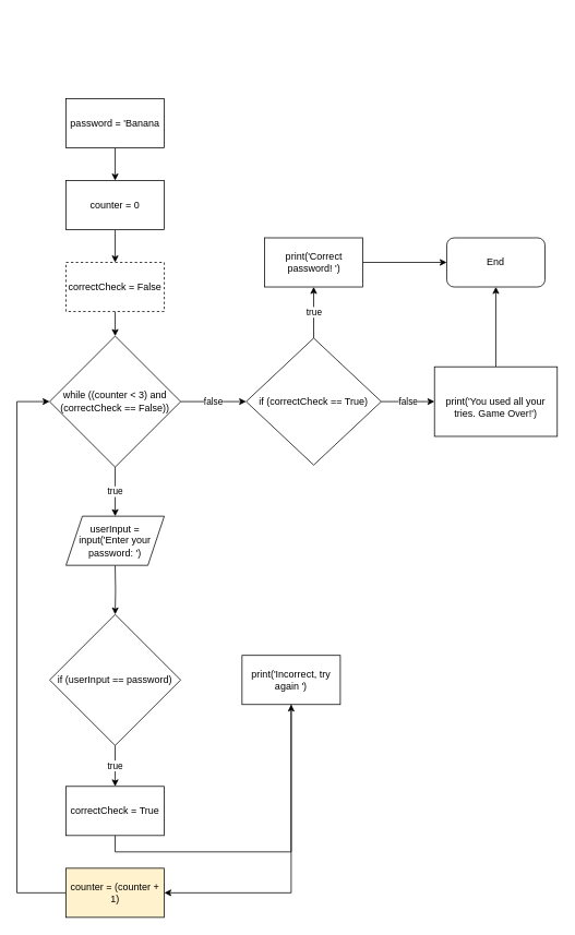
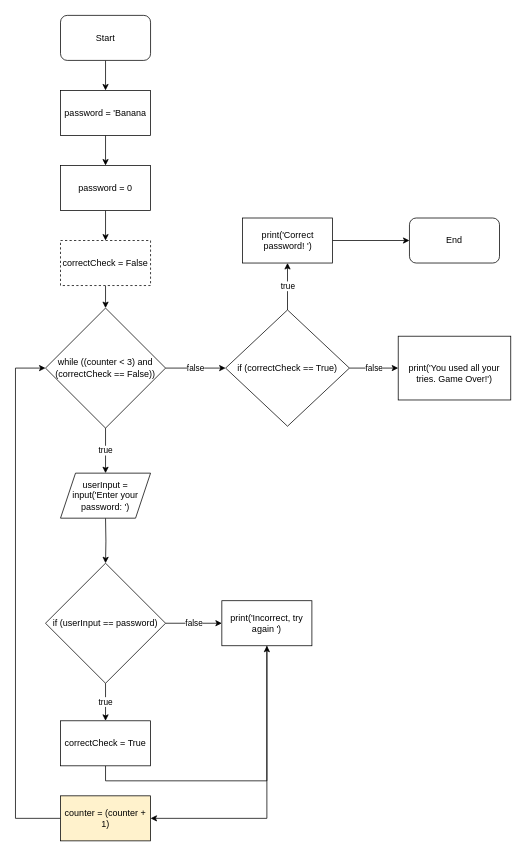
  <mxCell id="0" />
  <mxCell id="1" parent="0" />
+ <mxCell id="2" style="edgeStyle=orthogonalEdgeStyle;rounded=0;orthogonalLoop=1;jettySize=auto;html=1;exitX=0.5;exitY=1;exitDx=0;exitDy=0;entryX=0.5;entryY=0;entryDx=0;entryDy=0;" edge="1" parent="1" source="3" target="5"><mxGeometry relative="1" as="geometry" /></mxCell>
+ <mxCell id="3" value="Start" style="rounded=1;whiteSpace=wrap;html=1;" vertex="1" parent="1"><mxGeometry x="80" y="20" width="120" height="60" as="geometry" /></mxCell>
  <mxCell id="4" style="edgeStyle=orthogonalEdgeStyle;rounded=0;orthogonalLoop=1;jettySize=auto;html=1;exitX=0.5;exitY=1;exitDx=0;exitDy=0;entryX=0.5;entryY=0;entryDx=0;entryDy=0;" edge="1" parent="1" source="5" target="7"><mxGeometry relative="1" as="geometry" /></mxCell>
  <mxCell id="5" value="password = 'Banana" style="rounded=0;whiteSpace=wrap;html=1;" vertex="1" parent="1"><mxGeometry x="80" y="120" width="120" height="60" as="geometry" /></mxCell>
  <mxCell id="6" style="edgeStyle=orthogonalEdgeStyle;rounded=0;orthogonalLoop=1;jettySize=auto;html=1;exitX=0.5;exitY=1;exitDx=0;exitDy=0;entryX=0.5;entryY=0;entryDx=0;entryDy=0;" edge="1" parent="1" source="7" target="9"><mxGeometry relative="1" as="geometry" /></mxCell>
- <mxCell id="7" value="counter = 0" style="rounded=0;whiteSpace=wrap;html=1;" vertex="1" parent="1"><mxGeometry x="80" y="220" width="120" height="60" as="geometry" /></mxCell>
+ <mxCell id="7" value="password = 0" style="rounded=0;whiteSpace=wrap;html=1;" vertex="1" parent="1"><mxGeometry x="80" y="220" width="120" height="60" as="geometry" /></mxCell>
  <mxCell id="8" style="edgeStyle=orthogonalEdgeStyle;rounded=0;orthogonalLoop=1;jettySize=auto;html=1;exitX=0.5;exitY=1;exitDx=0;exitDy=0;entryX=0.5;entryY=0;entryDx=0;entryDy=0;" edge="1" parent="1" source="9" target="12"><mxGeometry relative="1" as="geometry" /></mxCell>
  <mxCell id="9" value="correctCheck = False" style="rounded=0;whiteSpace=wrap;html=1;dashed=1;" vertex="1" parent="1"><mxGeometry x="80" y="320" width="120" height="60" as="geometry" /></mxCell>
  <mxCell id="10" value="false" style="edgeStyle=orthogonalEdgeStyle;rounded=0;orthogonalLoop=1;jettySize=auto;html=1;exitX=1;exitY=0.5;exitDx=0;exitDy=0;entryX=0;entryY=0.5;entryDx=0;entryDy=0;" edge="1" parent="1" source="12" target="15"><mxGeometry relative="1" as="geometry" /></mxCell>
  <mxCell id="11" value="true" style="edgeStyle=orthogonalEdgeStyle;rounded=0;orthogonalLoop=1;jettySize=auto;html=1;exitX=0.5;exitY=1;exitDx=0;exitDy=0;" edge="1" parent="1" source="12"><mxGeometry relative="1" as="geometry"><mxPoint x="140" y="630" as="targetPoint" /></mxGeometry></mxCell>
  <mxCell id="12" value="while ((counter &amp;lt; 3) and (correctCheck == False))" style="rhombus;whiteSpace=wrap;html=1;" vertex="1" parent="1"><mxGeometry x="60" y="410" width="160" height="160" as="geometry" /></mxCell>
  <mxCell id="13" value="false" style="edgeStyle=orthogonalEdgeStyle;rounded=0;orthogonalLoop=1;jettySize=auto;html=1;exitX=1;exitY=0.5;exitDx=0;exitDy=0;entryX=0;entryY=0.5;entryDx=0;entryDy=0;" edge="1" parent="1" source="15" target="17"><mxGeometry relative="1" as="geometry" /></mxCell>
  <mxCell id="14" value="true" style="edgeStyle=orthogonalEdgeStyle;rounded=0;orthogonalLoop=1;jettySize=auto;html=1;exitX=0.5;exitY=0;exitDx=0;exitDy=0;" edge="1" parent="1" source="15"><mxGeometry relative="1" as="geometry"><mxPoint x="382.5" y="350" as="targetPoint" /></mxGeometry></mxCell>
  <mxCell id="15" value="if (correctCheck == True)" style="rhombus;whiteSpace=wrap;html=1;" vertex="1" parent="1"><mxGeometry x="300" y="412.5" width="165" height="155" as="geometry" /></mxCell>
- <mxCell id="16" style="edgeStyle=orthogonalEdgeStyle;rounded=0;orthogonalLoop=1;jettySize=auto;html=1;exitX=0.5;exitY=0;exitDx=0;exitDy=0;entryX=0.5;entryY=1;entryDx=0;entryDy=0;" edge="1" parent="1" source="17" target="30"><mxGeometry relative="1" as="geometry" /></mxCell>
  <mxCell id="17" value="&lt;br&gt;print('You used all your tries. Game Over!')" style="rounded=0;whiteSpace=wrap;html=1;" vertex="1" parent="1"><mxGeometry x="530" y="447.5" width="150" height="85" as="geometry" /></mxCell>
  <mxCell id="18" style="edgeStyle=orthogonalEdgeStyle;rounded=0;orthogonalLoop=1;jettySize=auto;html=1;exitX=1;exitY=0.5;exitDx=0;exitDy=0;entryX=0;entryY=0.5;entryDx=0;entryDy=0;" edge="1" parent="1" source="19" target="30"><mxGeometry relative="1" as="geometry" /></mxCell>
  <mxCell id="19" value="print('Correct password! ')" style="rounded=0;whiteSpace=wrap;html=1;" vertex="1" parent="1"><mxGeometry x="322.5" y="290" width="120" height="60" as="geometry" /></mxCell>
  <mxCell id="20" style="edgeStyle=orthogonalEdgeStyle;rounded=0;orthogonalLoop=1;jettySize=auto;html=1;exitX=0.5;exitY=1;exitDx=0;exitDy=0;entryX=0.5;entryY=0;entryDx=0;entryDy=0;" edge="1" parent="1" target="23"><mxGeometry relative="1" as="geometry"><mxPoint x="140" y="690" as="sourcePoint" /></mxGeometry></mxCell>
+ <mxCell id="21" value="false" style="edgeStyle=orthogonalEdgeStyle;rounded=0;orthogonalLoop=1;jettySize=auto;html=1;exitX=1;exitY=0.5;exitDx=0;exitDy=0;entryX=0;entryY=0.5;entryDx=0;entryDy=0;" edge="1" parent="1" source="23" target="25"><mxGeometry relative="1" as="geometry" /></mxCell>
  <mxCell id="22" value="true" style="edgeStyle=orthogonalEdgeStyle;rounded=0;orthogonalLoop=1;jettySize=auto;html=1;exitX=0.5;exitY=1;exitDx=0;exitDy=0;" edge="1" parent="1" source="23"><mxGeometry relative="1" as="geometry"><mxPoint x="140" y="960" as="targetPoint" /></mxGeometry></mxCell>
  <mxCell id="23" value="if (userInput == password)" style="rhombus;whiteSpace=wrap;html=1;" vertex="1" parent="1"><mxGeometry x="60" y="750" width="160" height="160" as="geometry" /></mxCell>
  <mxCell id="24" style="edgeStyle=orthogonalEdgeStyle;rounded=0;orthogonalLoop=1;jettySize=auto;html=1;exitX=0.5;exitY=1;exitDx=0;exitDy=0;entryX=1;entryY=0.5;entryDx=0;entryDy=0;" edge="1" parent="1" source="25" target="29"><mxGeometry relative="1" as="geometry" /></mxCell>
  <mxCell id="25" value="print('Incorrect, try again ')" style="rounded=0;whiteSpace=wrap;html=1;" vertex="1" parent="1"><mxGeometry x="295" y="800" width="120" height="60" as="geometry" /></mxCell>
  <mxCell id="26" style="edgeStyle=orthogonalEdgeStyle;rounded=0;orthogonalLoop=1;jettySize=auto;html=1;exitX=0.5;exitY=1;exitDx=0;exitDy=0;" edge="1" parent="1" source="27" target="25"><mxGeometry relative="1" as="geometry" /></mxCell>
  <mxCell id="27" value="correctCheck = True" style="rounded=0;whiteSpace=wrap;html=1;" vertex="1" parent="1"><mxGeometry x="80" y="960" width="120" height="60" as="geometry" /></mxCell>
  <mxCell id="28" style="edgeStyle=orthogonalEdgeStyle;rounded=0;orthogonalLoop=1;jettySize=auto;html=1;exitX=0;exitY=0.5;exitDx=0;exitDy=0;entryX=0;entryY=0.5;entryDx=0;entryDy=0;" edge="1" parent="1" source="29" target="12"><mxGeometry relative="1" as="geometry"><Array as="points"><mxPoint x="20" y="1090" /><mxPoint x="20" y="490" /></Array></mxGeometry></mxCell>
  <mxCell id="29" value="counter = (counter + 1)" style="rounded=0;whiteSpace=wrap;html=1;fillColor=#fff2cc;" vertex="1" parent="1"><mxGeometry x="80" y="1060" width="120" height="60" as="geometry" /></mxCell>
  <mxCell id="30" value="End" style="rounded=1;whiteSpace=wrap;html=1;" vertex="1" parent="1"><mxGeometry x="545" y="290" width="120" height="60" as="geometry" /></mxCell>
  <mxCell id="31" value="userInput = input('Enter your password: ')" style="shape=parallelogram;perimeter=parallelogramPerimeter;whiteSpace=wrap;html=1;fixedSize=1;" vertex="1" parent="1"><mxGeometry x="80" y="630" width="120" height="60" as="geometry" /></mxCell>
